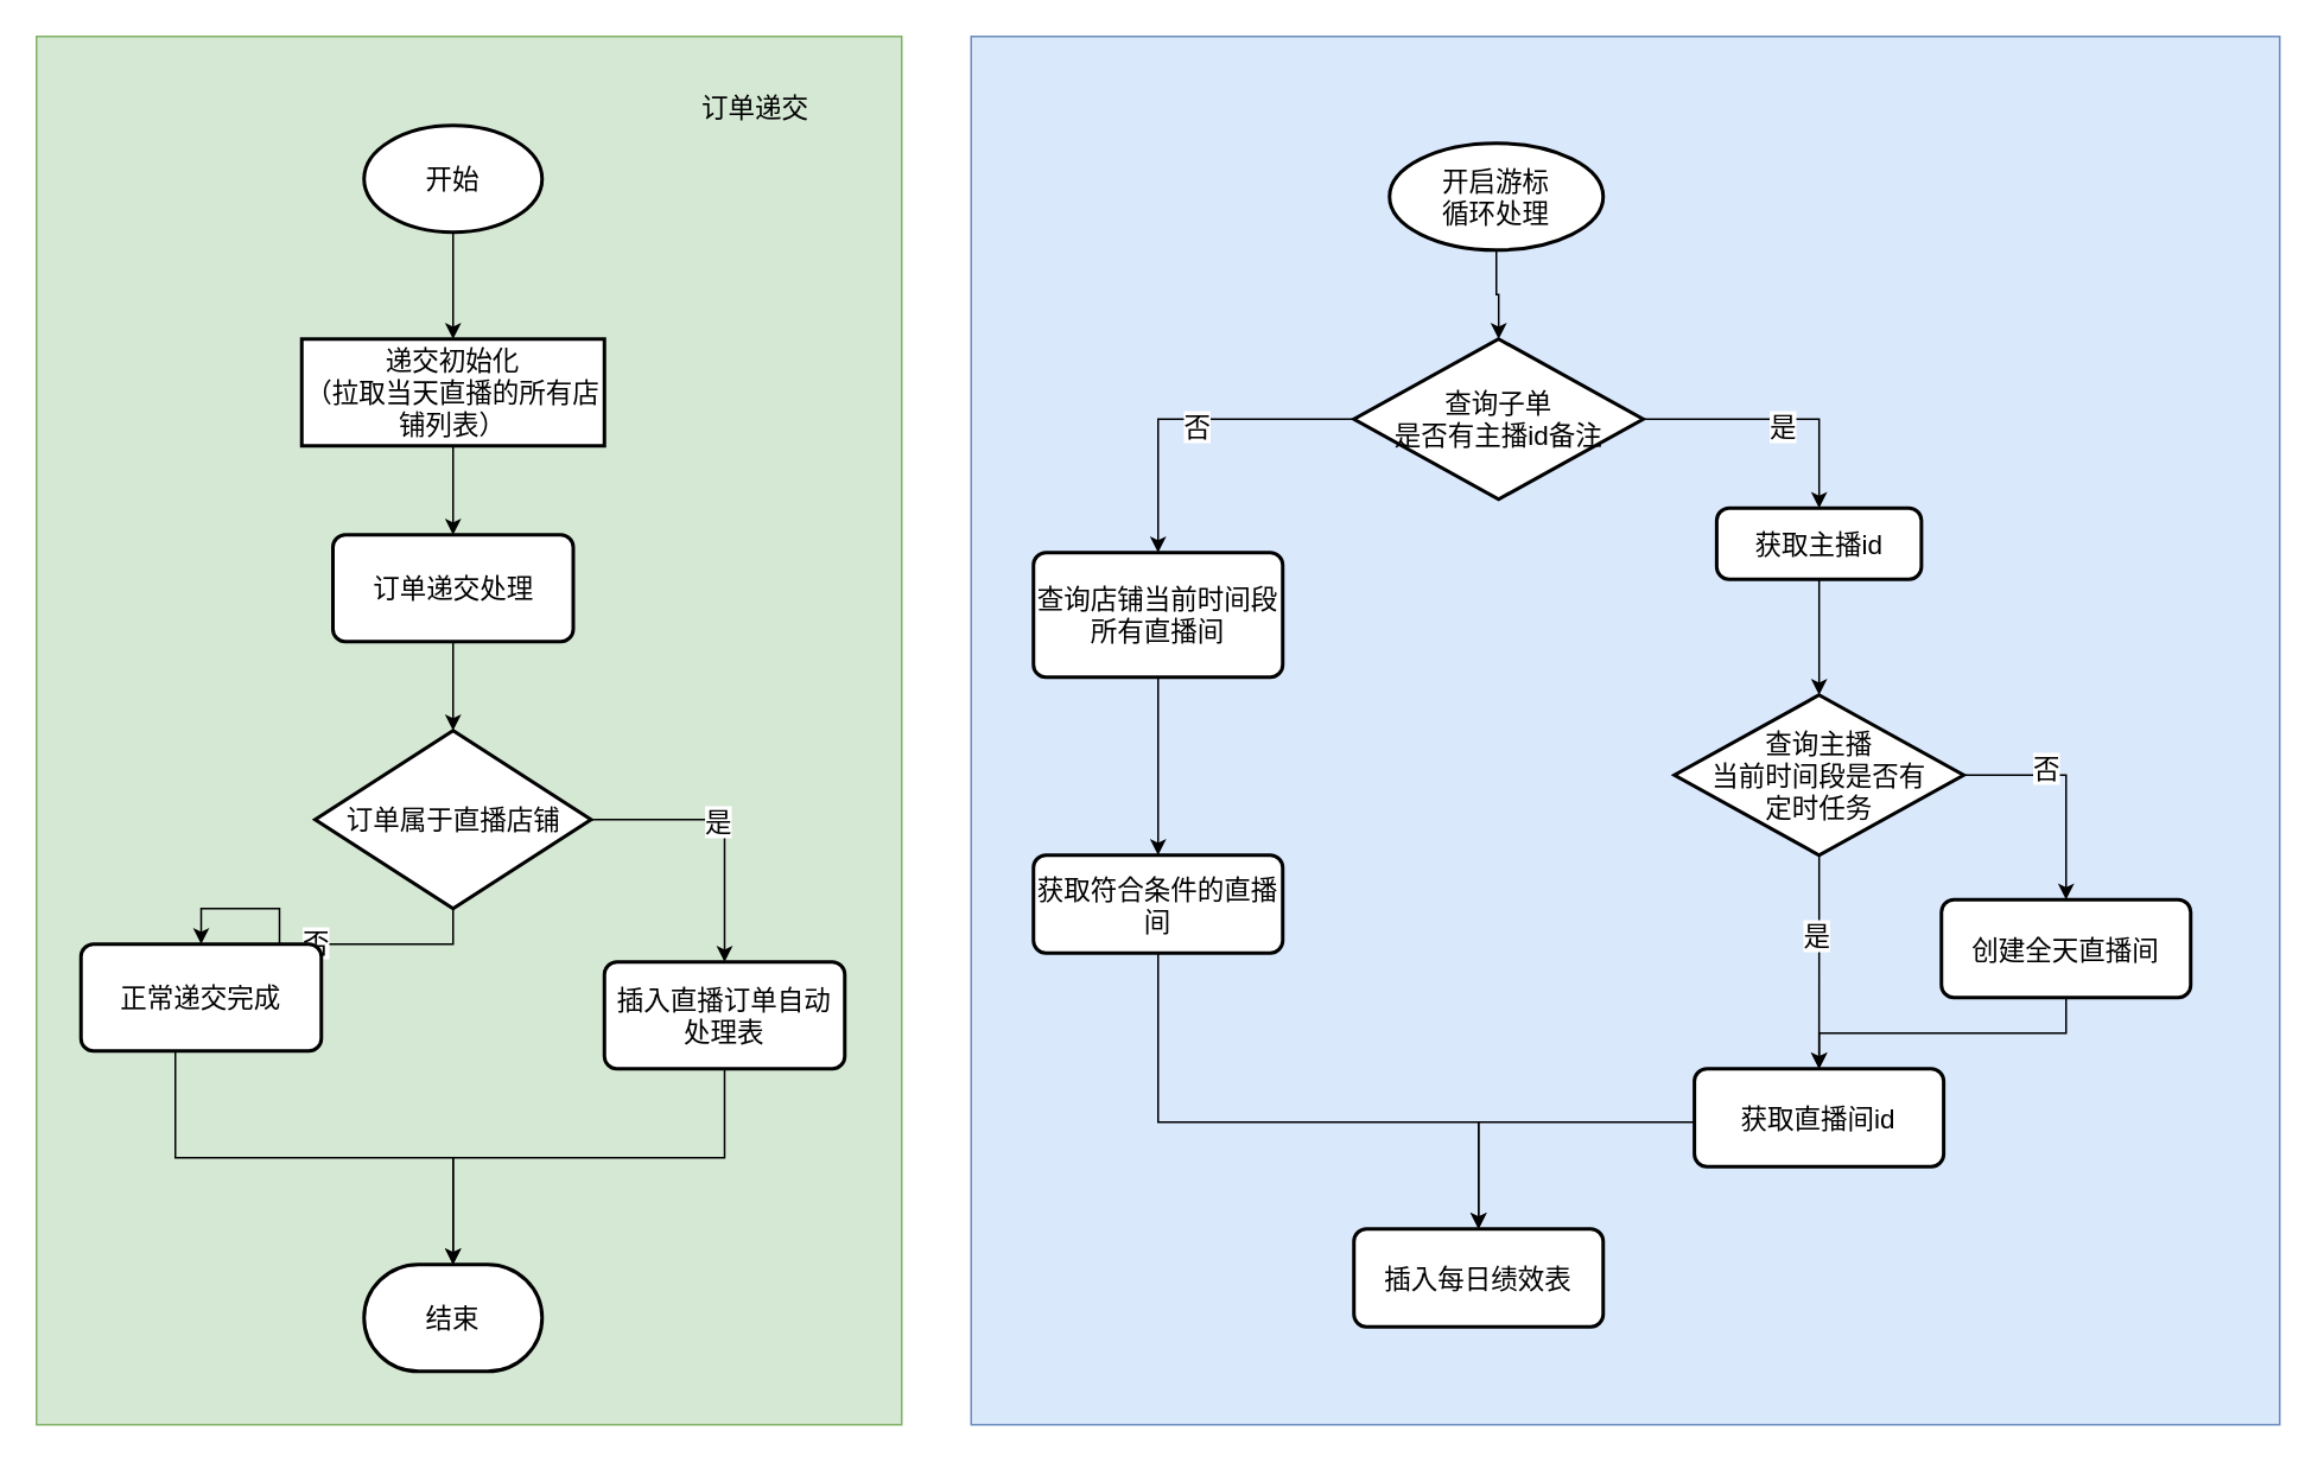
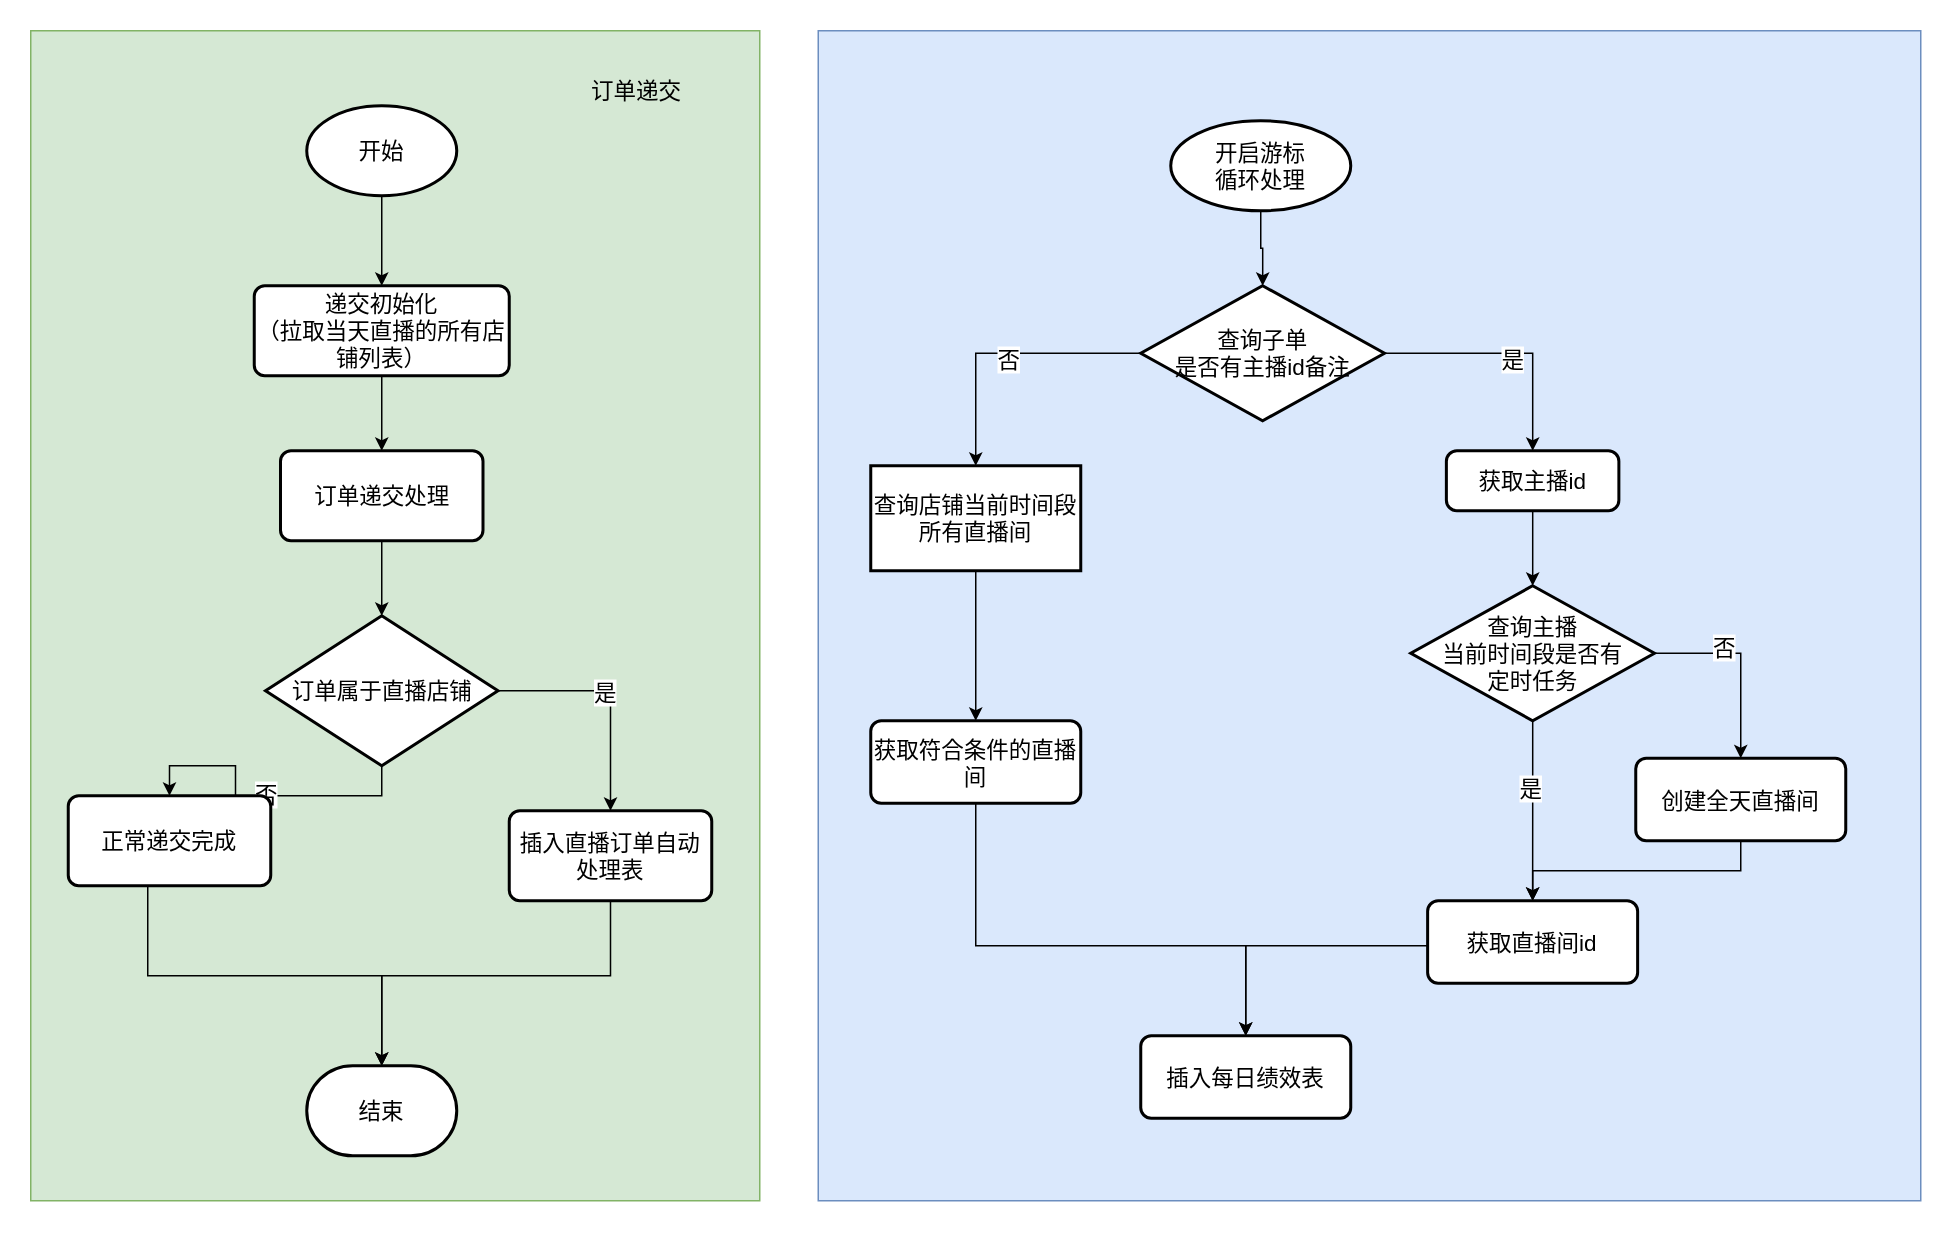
  <mxCell id="0" />
  <mxCell id="1" parent="0" />
  <mxCell id="2" value="" style="whiteSpace=wrap;html=1;fontFamily=Helvetica;fontSize=15;fillColor=#d5e8d4;strokeColor=#82b366;" vertex="1" parent="1"><mxGeometry x="20" y="20" width="486" height="780" as="geometry" /></mxCell>
  <mxCell id="3" value="" style="whiteSpace=wrap;html=1;fontFamily=Helvetica;fontSize=15;fillColor=#dae8fc;strokeColor=#6c8ebf;" vertex="1" parent="1"><mxGeometry x="545" y="20" width="735" height="780" as="geometry" /></mxCell>
  <mxCell id="4" value="" style="edgeStyle=orthogonalEdgeStyle;rounded=0;orthogonalLoop=1;jettySize=auto;html=1;fontFamily=Helvetica;fontSize=15;" edge="1" parent="1" source="5" target="7"><mxGeometry relative="1" as="geometry" /></mxCell>
  <mxCell id="5" value="开始" style="strokeWidth=2;html=1;shape=mxgraph.flowchart.start_1;whiteSpace=wrap;fontFamily=Helvetica;fontSize=15;" vertex="1" parent="1"><mxGeometry x="204" y="70" width="100" height="60" as="geometry" /></mxCell>
  <mxCell id="6" value="" style="edgeStyle=orthogonalEdgeStyle;rounded=0;orthogonalLoop=1;jettySize=auto;html=1;fontFamily=Helvetica;fontSize=15;" edge="1" parent="1" source="7" target="9"><mxGeometry relative="1" as="geometry" /></mxCell>
- <mxCell id="7" value="递交初始化&lt;br style=&quot;font-size: 15px;&quot;&gt;（拉取当天直播的所有店铺列表）" style="whiteSpace=wrap;html=1;absoluteArcSize=1;arcSize=14;strokeWidth=2;fontFamily=Helvetica;fontSize=15;rounded=0;" vertex="1" parent="1"><mxGeometry x="169" y="190" width="170" height="60" as="geometry" /></mxCell>
+ <mxCell id="7" value="递交初始化&lt;br style=&quot;font-size: 15px;&quot;&gt;（拉取当天直播的所有店铺列表）" style="rounded=1;whiteSpace=wrap;html=1;absoluteArcSize=1;arcSize=14;strokeWidth=2;fontFamily=Helvetica;fontSize=15;" vertex="1" parent="1"><mxGeometry x="169" y="190" width="170" height="60" as="geometry" /></mxCell>
  <mxCell id="8" value="" style="edgeStyle=orthogonalEdgeStyle;rounded=0;orthogonalLoop=1;jettySize=auto;html=1;fontFamily=Helvetica;fontSize=15;" edge="1" parent="1" source="9" target="14"><mxGeometry relative="1" as="geometry" /></mxCell>
  <mxCell id="9" value="订单递交处理" style="rounded=1;whiteSpace=wrap;html=1;absoluteArcSize=1;arcSize=14;strokeWidth=2;fontFamily=Helvetica;fontSize=15;" vertex="1" parent="1"><mxGeometry x="186.5" y="300" width="135" height="60" as="geometry" /></mxCell>
  <mxCell id="10" style="edgeStyle=orthogonalEdgeStyle;rounded=0;orthogonalLoop=1;jettySize=auto;html=1;fontFamily=Helvetica;fontSize=15;" edge="1" parent="1" source="14" target="16"><mxGeometry relative="1" as="geometry" /></mxCell>
  <mxCell id="11" value="否" style="edgeLabel;html=1;align=center;verticalAlign=middle;resizable=0;points=[];fontSize=15;fontFamily=Helvetica;" vertex="1" connectable="0" parent="10"><mxGeometry x="-0.023" y="-2" relative="1" as="geometry"><mxPoint as="offset" /></mxGeometry></mxCell>
  <mxCell id="12" style="edgeStyle=orthogonalEdgeStyle;rounded=0;orthogonalLoop=1;jettySize=auto;html=1;entryX=0.5;entryY=0;entryDx=0;entryDy=0;fontFamily=Helvetica;fontSize=15;" edge="1" parent="1" source="14" target="19"><mxGeometry relative="1" as="geometry" /></mxCell>
  <mxCell id="13" value="是" style="edgeLabel;html=1;align=center;verticalAlign=middle;resizable=0;points=[];fontSize=15;fontFamily=Helvetica;" vertex="1" connectable="0" parent="12"><mxGeometry x="-0.08" relative="1" as="geometry"><mxPoint as="offset" /></mxGeometry></mxCell>
  <mxCell id="14" value="订单属于直播店铺" style="strokeWidth=2;html=1;shape=mxgraph.flowchart.decision;whiteSpace=wrap;fontFamily=Helvetica;fontSize=15;" vertex="1" parent="1"><mxGeometry x="176.5" y="410" width="155" height="100" as="geometry" /></mxCell>
  <mxCell id="15" value="" style="edgeStyle=orthogonalEdgeStyle;rounded=0;orthogonalLoop=1;jettySize=auto;html=1;fontFamily=Helvetica;fontSize=15;" edge="1" parent="1" source="16" target="17"><mxGeometry relative="1" as="geometry"><Array as="points"><mxPoint x="98" y="650" /><mxPoint x="254" y="650" /></Array></mxGeometry></mxCell>
  <mxCell id="16" value="正常递交完成" style="rounded=1;whiteSpace=wrap;html=1;absoluteArcSize=1;arcSize=14;strokeWidth=2;fontFamily=Helvetica;fontSize=15;" vertex="1" parent="1"><mxGeometry x="45" y="530" width="135" height="60" as="geometry" /></mxCell>
  <mxCell id="17" value="结束" style="strokeWidth=2;html=1;shape=mxgraph.flowchart.terminator;whiteSpace=wrap;fontFamily=Helvetica;fontSize=15;" vertex="1" parent="1"><mxGeometry x="204" y="710" width="100" height="60" as="geometry" /></mxCell>
  <mxCell id="18" style="edgeStyle=orthogonalEdgeStyle;rounded=0;orthogonalLoop=1;jettySize=auto;html=1;entryX=0.5;entryY=0;entryDx=0;entryDy=0;entryPerimeter=0;fontFamily=Helvetica;fontSize=15;" edge="1" parent="1" source="19" target="17"><mxGeometry relative="1" as="geometry"><Array as="points"><mxPoint x="407" y="650" /><mxPoint x="254" y="650" /></Array></mxGeometry></mxCell>
  <mxCell id="19" value="插入直播订单自动处理表" style="rounded=1;whiteSpace=wrap;html=1;absoluteArcSize=1;arcSize=14;strokeWidth=2;fontFamily=Helvetica;fontSize=15;" vertex="1" parent="1"><mxGeometry x="339" y="540" width="135" height="60" as="geometry" /></mxCell>
  <mxCell id="20" value="订单递交" style="text;html=1;strokeColor=none;fillColor=none;align=center;verticalAlign=middle;whiteSpace=wrap;rounded=0;fontFamily=Helvetica;fontSize=15;" vertex="1" parent="1"><mxGeometry x="376.5" y="40" width="93.5" height="40" as="geometry" /></mxCell>
  <mxCell id="21" style="edgeStyle=orthogonalEdgeStyle;rounded=0;orthogonalLoop=1;jettySize=auto;html=1;fontFamily=Helvetica;fontSize=15;" edge="1" parent="1" source="25" target="27"><mxGeometry relative="1" as="geometry" /></mxCell>
  <mxCell id="22" value="是" style="edgeLabel;html=1;align=center;verticalAlign=middle;resizable=0;points=[];fontSize=15;fontFamily=Helvetica;" vertex="1" connectable="0" parent="21"><mxGeometry x="0.042" y="-3" relative="1" as="geometry"><mxPoint as="offset" /></mxGeometry></mxCell>
  <mxCell id="23" style="edgeStyle=orthogonalEdgeStyle;rounded=0;orthogonalLoop=1;jettySize=auto;html=1;fontFamily=Helvetica;fontSize=15;" edge="1" parent="1" source="25" target="36"><mxGeometry relative="1" as="geometry"><Array as="points"><mxPoint x="650" y="235" /></Array></mxGeometry></mxCell>
  <mxCell id="24" value="否" style="edgeLabel;html=1;align=center;verticalAlign=middle;resizable=0;points=[];fontSize=15;fontFamily=Helvetica;" vertex="1" connectable="0" parent="23"><mxGeometry x="-0.035" y="3" relative="1" as="geometry"><mxPoint as="offset" /></mxGeometry></mxCell>
  <mxCell id="25" value="查询子单&lt;br&gt;是否有主播id备注" style="strokeWidth=2;html=1;shape=mxgraph.flowchart.decision;whiteSpace=wrap;fontFamily=Helvetica;fontSize=15;" vertex="1" parent="1"><mxGeometry x="760" y="190" width="162.5" height="90" as="geometry" /></mxCell>
  <mxCell id="26" value="" style="edgeStyle=orthogonalEdgeStyle;rounded=0;orthogonalLoop=1;jettySize=auto;html=1;fontFamily=Helvetica;fontSize=15;" edge="1" parent="1" source="27" target="34"><mxGeometry relative="1" as="geometry" /></mxCell>
- <mxCell id="27" value="获取主播id" style="rounded=1;whiteSpace=wrap;html=1;absoluteArcSize=1;arcSize=14;strokeWidth=2;fontFamily=Helvetica;fontSize=15;" vertex="1" parent="1"><mxGeometry x="963.75" y="285" width="115" height="40" as="geometry" /></mxCell>
+ <mxCell id="27" value="获取主播id" style="rounded=1;whiteSpace=wrap;html=1;absoluteArcSize=1;arcSize=14;strokeWidth=2;fontFamily=Helvetica;fontSize=15;" vertex="1" parent="1"><mxGeometry x="963.75" y="300" width="115" height="40" as="geometry" /></mxCell>
  <mxCell id="28" value="" style="edgeStyle=orthogonalEdgeStyle;rounded=0;orthogonalLoop=1;jettySize=auto;html=1;fontFamily=Helvetica;fontSize=15;" edge="1" parent="1" source="29" target="25"><mxGeometry relative="1" as="geometry" /></mxCell>
  <mxCell id="29" value="开启游标&lt;br&gt;循环处理" style="strokeWidth=2;html=1;shape=mxgraph.flowchart.start_1;whiteSpace=wrap;fontFamily=Helvetica;fontSize=15;" vertex="1" parent="1"><mxGeometry x="780" y="80" width="120" height="60" as="geometry" /></mxCell>
  <mxCell id="30" style="edgeStyle=orthogonalEdgeStyle;rounded=0;orthogonalLoop=1;jettySize=auto;html=1;entryX=0.5;entryY=0;entryDx=0;entryDy=0;fontFamily=Helvetica;fontSize=15;exitX=0.944;exitY=0.472;exitDx=0;exitDy=0;exitPerimeter=0;" edge="1" parent="1" source="34" target="41"><mxGeometry relative="1" as="geometry"><Array as="points"><mxPoint x="1093" y="435" /><mxPoint x="1160" y="435" /></Array></mxGeometry></mxCell>
  <mxCell id="31" value="否" style="edgeLabel;html=1;align=center;verticalAlign=middle;resizable=0;points=[];fontSize=15;fontFamily=Helvetica;" vertex="1" connectable="0" parent="30"><mxGeometry x="-0.172" y="5" relative="1" as="geometry"><mxPoint as="offset" /></mxGeometry></mxCell>
  <mxCell id="32" style="edgeStyle=orthogonalEdgeStyle;rounded=0;orthogonalLoop=1;jettySize=auto;html=1;entryX=0.5;entryY=0;entryDx=0;entryDy=0;fontFamily=Helvetica;fontSize=15;" edge="1" parent="1" source="34" target="43"><mxGeometry relative="1" as="geometry" /></mxCell>
  <mxCell id="33" value="是" style="edgeLabel;html=1;align=center;verticalAlign=middle;resizable=0;points=[];fontSize=15;fontFamily=Helvetica;" vertex="1" connectable="0" parent="32"><mxGeometry x="-0.267" y="-2" relative="1" as="geometry"><mxPoint as="offset" /></mxGeometry></mxCell>
  <mxCell id="34" value="查询主播&lt;br&gt;当前时间段是否有&lt;br&gt;定时任务" style="strokeWidth=2;html=1;shape=mxgraph.flowchart.decision;whiteSpace=wrap;fontFamily=Helvetica;fontSize=15;" vertex="1" parent="1"><mxGeometry x="940" y="390" width="162.5" height="90" as="geometry" /></mxCell>
  <mxCell id="35" value="" style="edgeStyle=orthogonalEdgeStyle;rounded=0;orthogonalLoop=1;jettySize=auto;html=1;fontFamily=Helvetica;fontSize=15;" edge="1" parent="1" source="36" target="38"><mxGeometry relative="1" as="geometry" /></mxCell>
- <mxCell id="36" value="查询店铺当前时间段所有直播间" style="rounded=1;whiteSpace=wrap;html=1;absoluteArcSize=1;arcSize=14;strokeWidth=2;fontFamily=Helvetica;fontSize=15;" vertex="1" parent="1"><mxGeometry x="580" y="310" width="140" height="70" as="geometry" /></mxCell>
+ <mxCell id="36" value="查询店铺当前时间段所有直播间" style="whiteSpace=wrap;html=1;absoluteArcSize=1;arcSize=14;strokeWidth=2;fontFamily=Helvetica;fontSize=15;rounded=0;" vertex="1" parent="1"><mxGeometry x="580" y="310" width="140" height="70" as="geometry" /></mxCell>
  <mxCell id="37" style="edgeStyle=orthogonalEdgeStyle;rounded=0;orthogonalLoop=1;jettySize=auto;html=1;entryX=0.5;entryY=0;entryDx=0;entryDy=0;fontFamily=Helvetica;fontSize=15;" edge="1" parent="1" source="38" target="39"><mxGeometry relative="1" as="geometry"><Array as="points"><mxPoint x="650" y="630" /><mxPoint x="830" y="630" /></Array></mxGeometry></mxCell>
  <mxCell id="38" value="获取符合条件的直播间" style="rounded=1;whiteSpace=wrap;html=1;absoluteArcSize=1;arcSize=14;strokeWidth=2;fontFamily=Helvetica;fontSize=15;" vertex="1" parent="1"><mxGeometry x="580" y="480" width="140" height="55" as="geometry" /></mxCell>
  <mxCell id="39" value="插入每日绩效表" style="rounded=1;whiteSpace=wrap;html=1;absoluteArcSize=1;arcSize=14;strokeWidth=2;fontFamily=Helvetica;fontSize=15;" vertex="1" parent="1"><mxGeometry x="760" y="690" width="140" height="55" as="geometry" /></mxCell>
  <mxCell id="40" value="" style="edgeStyle=orthogonalEdgeStyle;rounded=0;orthogonalLoop=1;jettySize=auto;html=1;fontFamily=Helvetica;fontSize=15;" edge="1" parent="1" source="41" target="43"><mxGeometry relative="1" as="geometry" /></mxCell>
  <mxCell id="41" value="创建全天直播间" style="rounded=1;whiteSpace=wrap;html=1;absoluteArcSize=1;arcSize=14;strokeWidth=2;fontFamily=Helvetica;fontSize=15;" vertex="1" parent="1"><mxGeometry x="1090" y="505" width="140" height="55" as="geometry" /></mxCell>
  <mxCell id="42" style="edgeStyle=orthogonalEdgeStyle;rounded=0;orthogonalLoop=1;jettySize=auto;html=1;entryX=0.5;entryY=0;entryDx=0;entryDy=0;fontFamily=Helvetica;fontSize=15;" edge="1" parent="1" source="43" target="39"><mxGeometry relative="1" as="geometry"><Array as="points"><mxPoint x="830" y="630" /></Array></mxGeometry></mxCell>
  <mxCell id="43" value="获取直播间id" style="rounded=1;whiteSpace=wrap;html=1;absoluteArcSize=1;arcSize=14;strokeWidth=2;fontFamily=Helvetica;fontSize=15;" vertex="1" parent="1"><mxGeometry x="951.25" y="600" width="140" height="55" as="geometry" /></mxCell>
